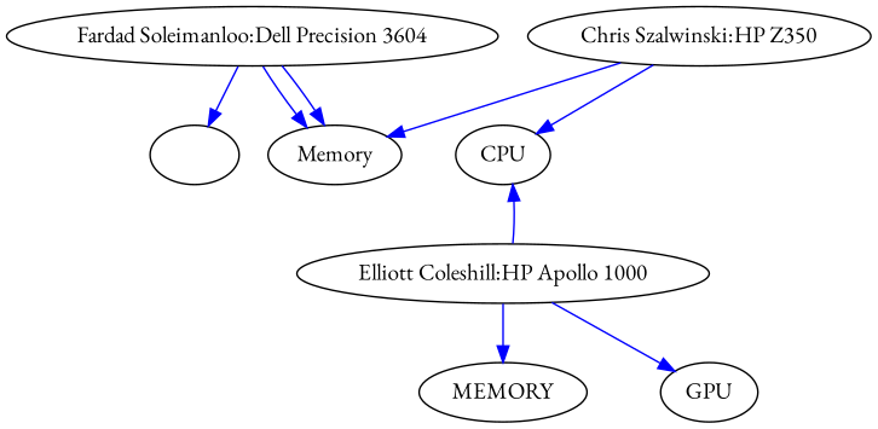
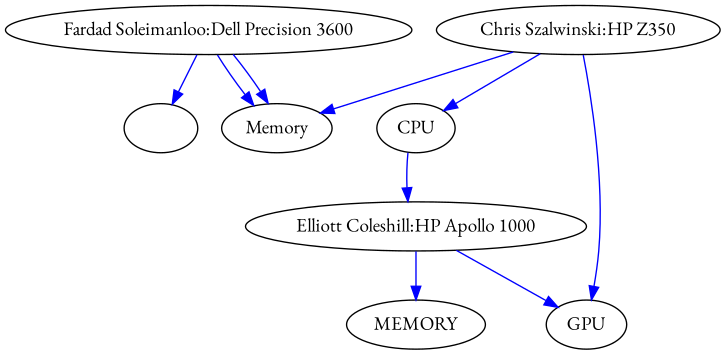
  digraph {
    fontname="EB Garamond"
    node [fontname="EB Garamond"]
    edge [color=blue fontname="EB Garamond"]
-   "Fardad Soleimanloo:Dell Precision 3600" [label="Fardad Soleimanloo:Dell Precision 3604"]
+   "Fardad Soleimanloo:Dell Precision 3600"
    Memory
    ""
    "Chris Szalwinski:HP Z350"
    CPU
    GPU
    "Elliott Coleshill:HP Apollo 1000"
    MEMORY
    "Fardad Soleimanloo:Dell Precision 3600" -> Memory
    "Fardad Soleimanloo:Dell Precision 3600" -> Memory
    "Fardad Soleimanloo:Dell Precision 3600" -> ""
    "Chris Szalwinski:HP Z350" -> Memory
    "Chris Szalwinski:HP Z350" -> CPU
-   "Elliott Coleshill:HP Apollo 1000" -> CPU
+   "Chris Szalwinski:HP Z350" -> GPU
+   CPU -> "Elliott Coleshill:HP Apollo 1000"
    "Elliott Coleshill:HP Apollo 1000" -> GPU
    "Elliott Coleshill:HP Apollo 1000" -> MEMORY
  }
